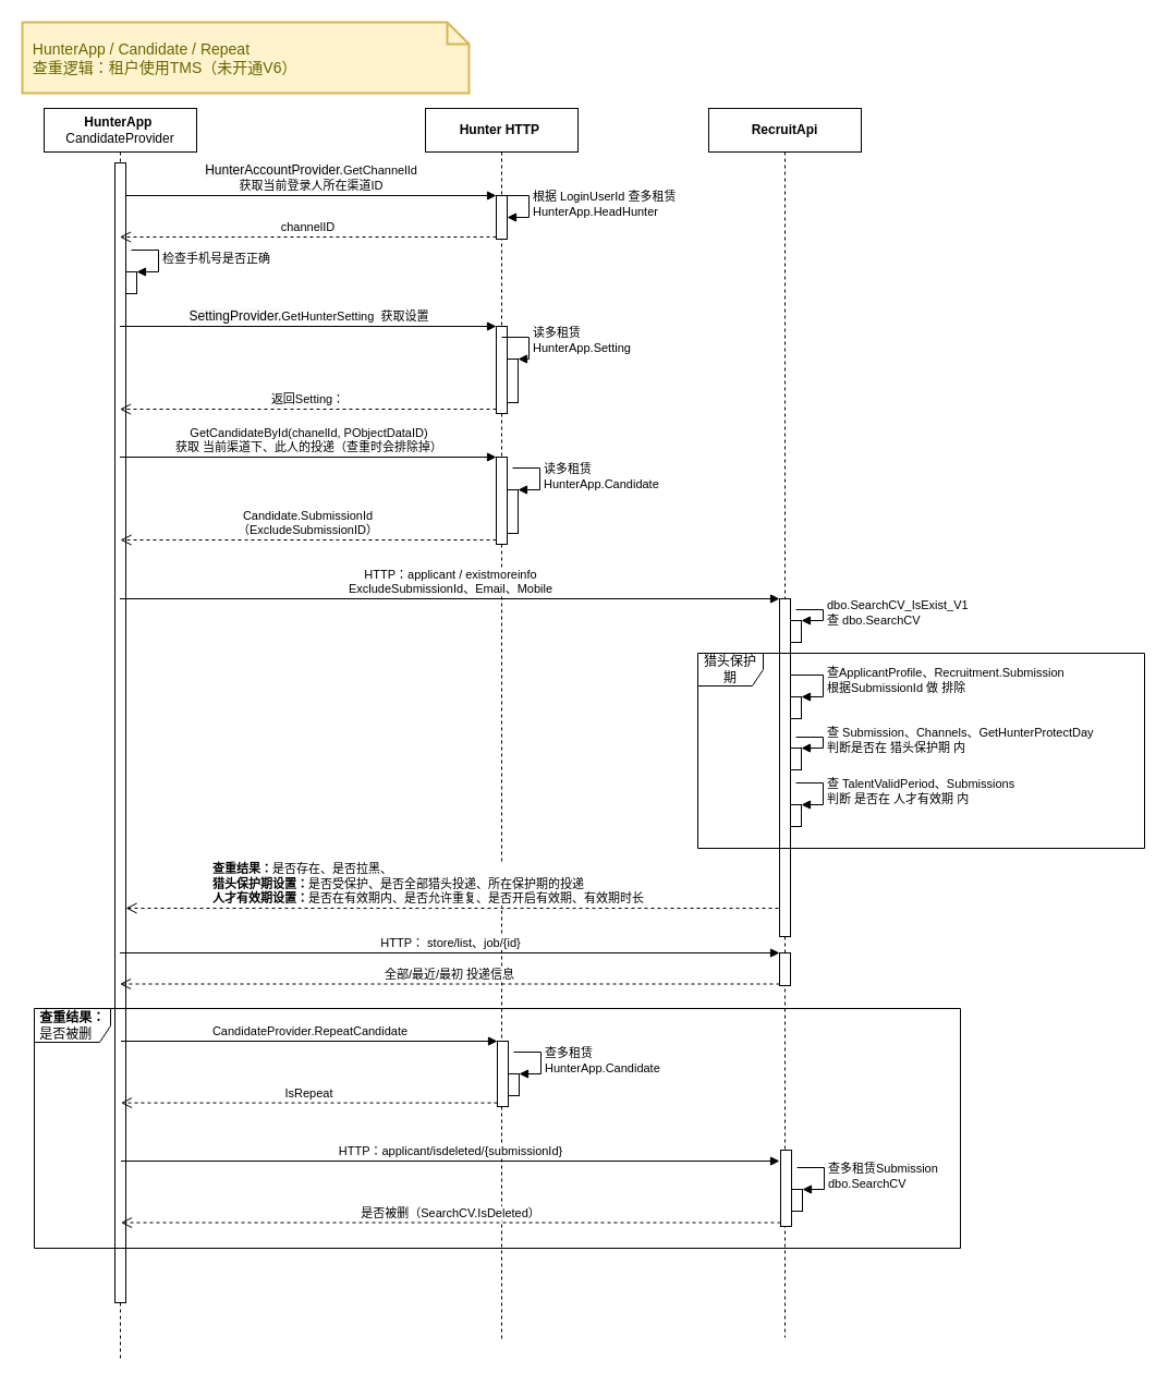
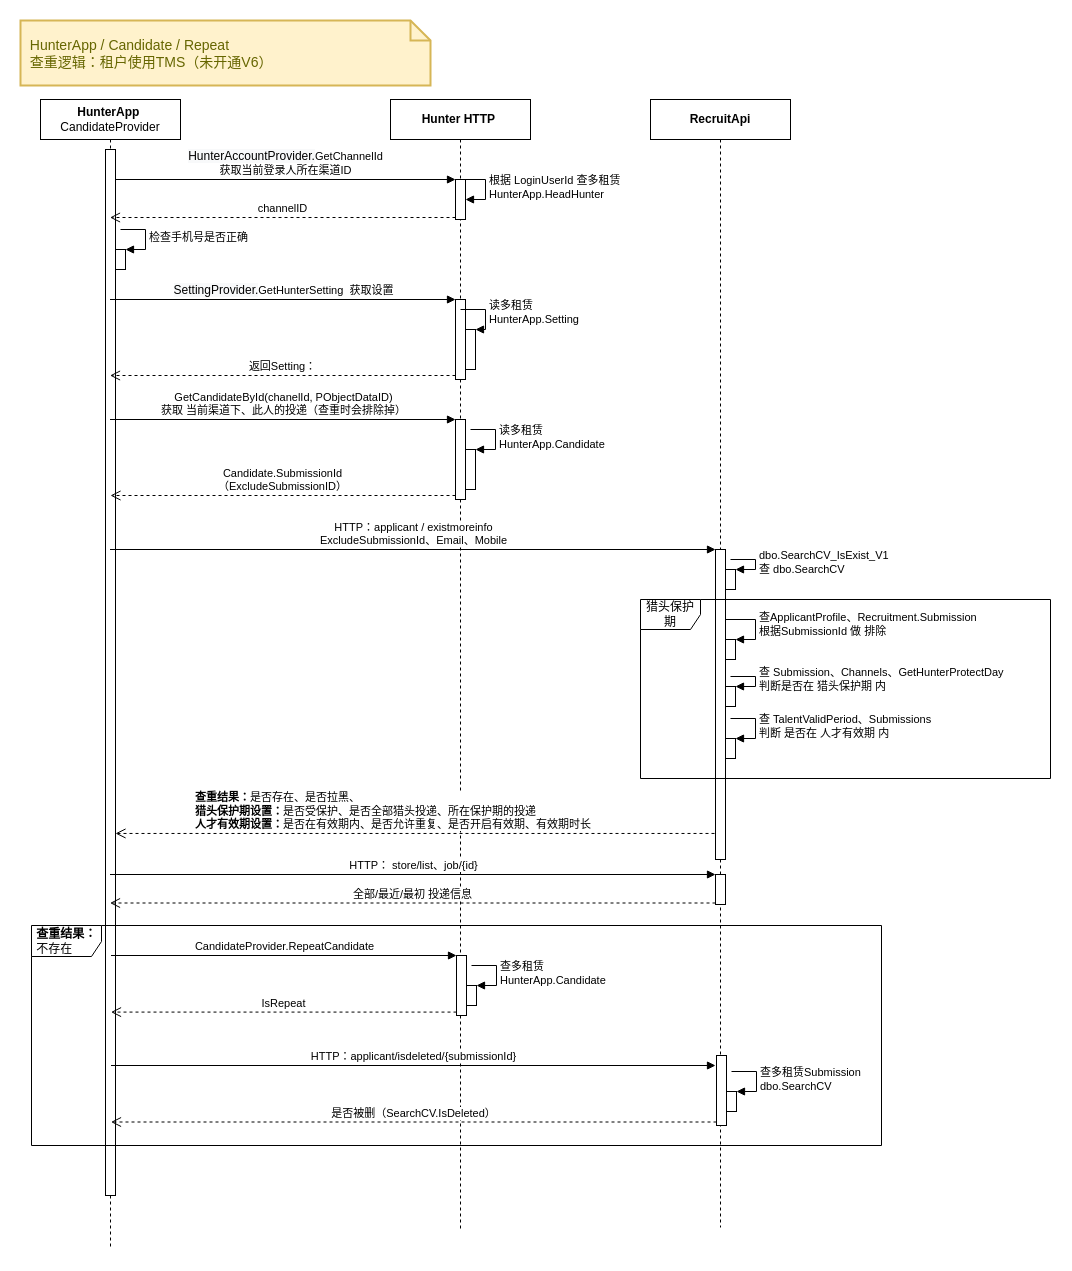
  <mxCell id="0" />
  <mxCell id="1" parent="0" />
  <mxCell id="2" value="&lt;b&gt;RecruitApi&lt;/b&gt;" style="shape=umlLifeline;perimeter=lifelinePerimeter;whiteSpace=wrap;html=1;container=1;collapsible=0;recursiveResize=0;outlineConnect=0;" vertex="1" parent="1"><mxGeometry x="650" y="99" width="140" height="1128" as="geometry" /></mxCell>
  <mxCell id="3" value="" style="html=1;points=[];perimeter=orthogonalPerimeter;" vertex="1" parent="2"><mxGeometry x="65" y="450" width="10" height="310" as="geometry" /></mxCell>
  <mxCell id="4" value="" style="html=1;points=[];perimeter=orthogonalPerimeter;" vertex="1" parent="2"><mxGeometry x="75" y="470" width="10" height="20" as="geometry" /></mxCell>
  <mxCell id="5" value="dbo.SearchCV_IsExist_V1&lt;br&gt;查 dbo.SearchCV" style="edgeStyle=orthogonalEdgeStyle;html=1;align=left;spacingLeft=2;endArrow=block;rounded=0;entryX=1;entryY=0;" edge="1" target="4" parent="2"><mxGeometry relative="1" as="geometry"><mxPoint x="80" y="460" as="sourcePoint" /><Array as="points"><mxPoint x="105" y="460" /></Array></mxGeometry></mxCell>
  <mxCell id="6" value="" style="html=1;points=[];perimeter=orthogonalPerimeter;" vertex="1" parent="2"><mxGeometry x="75" y="540" width="10" height="20" as="geometry" /></mxCell>
  <mxCell id="7" value="查ApplicantProfile、Recruitment.Submission&lt;br&gt;根据SubmissionId 做 排除" style="edgeStyle=orthogonalEdgeStyle;html=1;align=left;spacingLeft=2;endArrow=block;rounded=0;entryX=1;entryY=0;" edge="1" target="6" parent="2" source="3"><mxGeometry relative="1" as="geometry"><mxPoint x="80" y="520" as="sourcePoint" /><Array as="points"><mxPoint x="105" y="520" /><mxPoint x="105" y="540" /></Array></mxGeometry></mxCell>
  <mxCell id="8" value="" style="html=1;points=[];perimeter=orthogonalPerimeter;" vertex="1" parent="2"><mxGeometry x="75" y="587" width="10" height="20" as="geometry" /></mxCell>
  <mxCell id="9" value="查&amp;nbsp;Submission、Channels、GetHunterProtectDay&lt;br&gt;判断是否在 猎头保护期 内" style="edgeStyle=orthogonalEdgeStyle;html=1;align=left;spacingLeft=2;endArrow=block;rounded=0;entryX=1;entryY=0;" edge="1" target="8" parent="2"><mxGeometry relative="1" as="geometry"><mxPoint x="80" y="577" as="sourcePoint" /><Array as="points"><mxPoint x="105" y="577" /></Array></mxGeometry></mxCell>
  <mxCell id="10" value="" style="html=1;points=[];perimeter=orthogonalPerimeter;" vertex="1" parent="2"><mxGeometry x="75" y="639" width="10" height="20" as="geometry" /></mxCell>
  <mxCell id="11" value="查 TalentValidPeriod、Submissions&lt;br&gt;判断 是否在 人才有效期 内" style="edgeStyle=orthogonalEdgeStyle;html=1;align=left;spacingLeft=2;endArrow=block;rounded=0;entryX=1;entryY=0;" edge="1" target="10" parent="2"><mxGeometry relative="1" as="geometry"><mxPoint x="80" y="619" as="sourcePoint" /><Array as="points"><mxPoint x="105" y="619" /></Array></mxGeometry></mxCell>
  <mxCell id="12" value="" style="html=1;points=[];perimeter=orthogonalPerimeter;" vertex="1" parent="2"><mxGeometry x="65" y="775" width="10" height="30" as="geometry" /></mxCell>
  <mxCell id="13" value="" style="html=1;points=[];perimeter=orthogonalPerimeter;" vertex="1" parent="2"><mxGeometry x="66" y="956" width="10" height="70" as="geometry" /></mxCell>
  <mxCell id="14" value="" style="html=1;points=[];perimeter=orthogonalPerimeter;" vertex="1" parent="2"><mxGeometry x="76" y="992" width="10" height="20" as="geometry" /></mxCell>
  <mxCell id="15" value="查多租赁Submission&lt;br&gt;dbo.SearchCV" style="edgeStyle=orthogonalEdgeStyle;html=1;align=left;spacingLeft=2;endArrow=block;rounded=0;entryX=1;entryY=0;" edge="1" target="14" parent="2"><mxGeometry relative="1" as="geometry"><mxPoint x="81" y="972" as="sourcePoint" /><Array as="points"><mxPoint x="106" y="972" /></Array></mxGeometry></mxCell>
  <mxCell id="16" value="猎头保护期" style="shape=umlFrame;whiteSpace=wrap;html=1;" vertex="1" parent="1"><mxGeometry x="640" y="599" width="410" height="179" as="geometry" /></mxCell>
  <mxCell id="17" value="&lt;b&gt;HunterApp&amp;nbsp; &lt;/b&gt;CandidateProvider" style="shape=umlLifeline;perimeter=lifelinePerimeter;whiteSpace=wrap;html=1;container=1;collapsible=0;recursiveResize=0;outlineConnect=0;" vertex="1" parent="1"><mxGeometry x="40" y="99" width="140" height="1150" as="geometry" /></mxCell>
  <mxCell id="18" value="" style="html=1;points=[];perimeter=orthogonalPerimeter;" vertex="1" parent="17"><mxGeometry x="65" y="50" width="10" height="1046" as="geometry" /></mxCell>
  <mxCell id="19" value="" style="html=1;points=[];perimeter=orthogonalPerimeter;" vertex="1" parent="17"><mxGeometry x="75" y="150" width="10" height="20" as="geometry" /></mxCell>
  <mxCell id="20" value="检查手机号是否正确" style="edgeStyle=orthogonalEdgeStyle;html=1;align=left;spacingLeft=2;endArrow=block;rounded=0;entryX=1;entryY=0;" edge="1" target="19" parent="17"><mxGeometry relative="1" as="geometry"><mxPoint x="80" y="130" as="sourcePoint" /><Array as="points"><mxPoint x="105" y="130" /></Array></mxGeometry></mxCell>
  <mxCell id="21" value="&lt;b&gt;Hunter HTTP&lt;/b&gt;&amp;nbsp;" style="shape=umlLifeline;perimeter=lifelinePerimeter;whiteSpace=wrap;html=1;container=1;collapsible=0;recursiveResize=0;outlineConnect=0;" vertex="1" parent="1"><mxGeometry x="390" y="99" width="140" height="1129" as="geometry" /></mxCell>
  <mxCell id="22" value="" style="html=1;points=[];perimeter=orthogonalPerimeter;" vertex="1" parent="21"><mxGeometry x="65" y="80" width="10" height="40" as="geometry" /></mxCell>
  <mxCell id="23" value="" style="html=1;points=[];perimeter=orthogonalPerimeter;" vertex="1" parent="21"><mxGeometry x="65" y="100" width="10" as="geometry" /></mxCell>
  <mxCell id="24" value="根据 LoginUserId 查多租赁&lt;br&gt;HunterApp.HeadHunter" style="edgeStyle=orthogonalEdgeStyle;html=1;align=left;spacingLeft=2;endArrow=block;rounded=0;entryX=1;entryY=0;" edge="1" target="23" parent="21"><mxGeometry relative="1" as="geometry"><mxPoint x="70" y="80" as="sourcePoint" /><Array as="points"><mxPoint x="95" y="80" /></Array></mxGeometry></mxCell>
  <mxCell id="25" value="" style="html=1;points=[];perimeter=orthogonalPerimeter;" vertex="1" parent="21"><mxGeometry x="65" y="200" width="10" height="80" as="geometry" /></mxCell>
  <mxCell id="26" value="" style="html=1;points=[];perimeter=orthogonalPerimeter;" vertex="1" parent="21"><mxGeometry x="75" y="230" width="10" height="40" as="geometry" /></mxCell>
  <mxCell id="27" value="读多租赁 &lt;br&gt;HunterApp.Setting" style="edgeStyle=orthogonalEdgeStyle;html=1;align=left;spacingLeft=2;endArrow=block;rounded=0;entryX=1;entryY=0;" edge="1" target="26" parent="21"><mxGeometry relative="1" as="geometry"><mxPoint x="70" y="210" as="sourcePoint" /><Array as="points"><mxPoint x="95" y="210" /></Array></mxGeometry></mxCell>
  <mxCell id="28" value="" style="html=1;points=[];perimeter=orthogonalPerimeter;" vertex="1" parent="21"><mxGeometry x="65" y="320" width="10" height="80" as="geometry" /></mxCell>
  <mxCell id="29" value="" style="html=1;points=[];perimeter=orthogonalPerimeter;" vertex="1" parent="21"><mxGeometry x="75" y="350" width="10" height="40" as="geometry" /></mxCell>
  <mxCell id="30" value="读多租赁&lt;br&gt;HunterApp.Candidate" style="edgeStyle=orthogonalEdgeStyle;html=1;align=left;spacingLeft=2;endArrow=block;rounded=0;entryX=1;entryY=0;" edge="1" target="29" parent="21"><mxGeometry relative="1" as="geometry"><mxPoint x="80" y="330" as="sourcePoint" /><Array as="points"><mxPoint x="105" y="330" /></Array></mxGeometry></mxCell>
  <mxCell id="31" value="" style="html=1;points=[];perimeter=orthogonalPerimeter;" vertex="1" parent="21"><mxGeometry x="66" y="856" width="10" height="60" as="geometry" /></mxCell>
  <mxCell id="32" value="" style="html=1;points=[];perimeter=orthogonalPerimeter;" vertex="1" parent="21"><mxGeometry x="76" y="886" width="10" height="20" as="geometry" /></mxCell>
  <mxCell id="33" value="查多租赁&lt;br&gt;HunterApp.Candidate" style="edgeStyle=orthogonalEdgeStyle;html=1;align=left;spacingLeft=2;endArrow=block;rounded=0;entryX=1;entryY=0;" edge="1" target="32" parent="21"><mxGeometry relative="1" as="geometry"><mxPoint x="81" y="866" as="sourcePoint" /><Array as="points"><mxPoint x="106" y="866" /></Array></mxGeometry></mxCell>
  <mxCell id="34" value="&lt;span style=&quot;font-size: 12px ; background-color: rgb(248 , 249 , 250)&quot;&gt;HunterAccountProvider.&lt;/span&gt;GetChannelId &lt;br&gt;获取当前登录人所在渠道ID" style="html=1;verticalAlign=bottom;endArrow=block;entryX=0;entryY=0;" edge="1" target="22" parent="1" source="18"><mxGeometry relative="1" as="geometry"><mxPoint x="255" y="169" as="sourcePoint" /></mxGeometry></mxCell>
  <mxCell id="35" value="channelID" style="html=1;verticalAlign=bottom;endArrow=open;dashed=1;endSize=8;exitX=0;exitY=0.95;" edge="1" source="22" parent="1" target="17"><mxGeometry relative="1" as="geometry"><mxPoint x="255" y="245" as="targetPoint" /></mxGeometry></mxCell>
  <mxCell id="36" value="&lt;span style=&quot;font-size: 12px ; background-color: rgb(248 , 249 , 250)&quot;&gt;SettingProvider.&lt;/span&gt;GetHunterSetting&amp;nbsp; 获取设置" style="html=1;verticalAlign=bottom;endArrow=block;entryX=0;entryY=0;" edge="1" target="25" parent="1" source="17"><mxGeometry relative="1" as="geometry"><mxPoint x="505" y="306" as="sourcePoint" /></mxGeometry></mxCell>
  <mxCell id="37" value="返回Setting：" style="html=1;verticalAlign=bottom;endArrow=open;dashed=1;endSize=8;exitX=0;exitY=0.95;" edge="1" source="25" parent="1" target="17"><mxGeometry relative="1" as="geometry"><mxPoint x="505" y="382" as="targetPoint" /></mxGeometry></mxCell>
  <mxCell id="38" value="GetCandidateById(chanelId, PObjectDataID)&lt;br&gt;获取 当前渠道下、此人的投递（查重时会排除掉）" style="html=1;verticalAlign=bottom;endArrow=block;entryX=0;entryY=0;" edge="1" target="28" parent="1" source="17"><mxGeometry relative="1" as="geometry"><mxPoint x="385" y="419" as="sourcePoint" /></mxGeometry></mxCell>
  <mxCell id="39" value="Candidate.SubmissionId&lt;br&gt;（ExcludeSubmissionID）" style="html=1;verticalAlign=bottom;endArrow=open;dashed=1;endSize=8;exitX=0;exitY=0.95;" edge="1" source="28" parent="1"><mxGeometry relative="1" as="geometry"><mxPoint x="110" y="495" as="targetPoint" /></mxGeometry></mxCell>
  <mxCell id="40" value="HTTP：applicant / existmoreinfo&lt;br&gt;ExcludeSubmissionId、Email、Mobile" style="html=1;verticalAlign=bottom;endArrow=block;entryX=0;entryY=0;" edge="1" target="3" parent="1" source="17"><mxGeometry relative="1" as="geometry"><mxPoint x="705" y="529" as="sourcePoint" /></mxGeometry></mxCell>
  <mxCell id="41" value="&lt;b&gt;查重结果：&lt;/b&gt;是否存在、是否拉黑、&lt;br&gt;&lt;b&gt;猎头保护期设置：&lt;/b&gt;是否受保护、是否全部猎头投递、所在保护期的投递&lt;br&gt;&lt;b&gt;人才有效期设置：&lt;/b&gt;是否在有效期内、是否允许重复、是否开启有效期、有效期时长" style="html=1;verticalAlign=bottom;endArrow=open;dashed=1;endSize=8;exitX=-0.1;exitY=0.916;exitDx=0;exitDy=0;exitPerimeter=0;align=left;" edge="1" source="3" parent="1" target="18"><mxGeometry x="0.74" relative="1" as="geometry"><mxPoint x="705" y="605" as="targetPoint" /><mxPoint as="offset" /></mxGeometry></mxCell>
  <mxCell id="42" value="HTTP：&amp;nbsp;store/list、job/{id}" style="html=1;verticalAlign=bottom;endArrow=block;entryX=0;entryY=0;" edge="1" target="12" parent="1" source="17"><mxGeometry relative="1" as="geometry"><mxPoint x="645" y="899" as="sourcePoint" /></mxGeometry></mxCell>
  <mxCell id="43" value="全部/最近/最初 投递信息" style="html=1;verticalAlign=bottom;endArrow=open;dashed=1;endSize=8;exitX=0;exitY=0.95;" edge="1" source="12" parent="1" target="17"><mxGeometry relative="1" as="geometry"><mxPoint x="645" y="975" as="targetPoint" /></mxGeometry></mxCell>
  <mxCell id="44" value="CandidateProvider.RepeatCandidate" style="html=1;verticalAlign=bottom;endArrow=block;entryX=0;entryY=0;" edge="1" target="31" parent="1"><mxGeometry relative="1" as="geometry"><mxPoint x="110.5" y="955" as="sourcePoint" /></mxGeometry></mxCell>
  <mxCell id="45" value="IsRepeat" style="html=1;verticalAlign=bottom;endArrow=open;dashed=1;endSize=8;exitX=0;exitY=0.943;exitDx=0;exitDy=0;exitPerimeter=0;" edge="1" source="31" parent="1"><mxGeometry relative="1" as="geometry"><mxPoint x="110.5" y="1011.58" as="targetPoint" /></mxGeometry></mxCell>
  <mxCell id="46" value="HTTP：applicant/isdeleted/{submissionId}" style="html=1;verticalAlign=bottom;endArrow=block;" edge="1" parent="1"><mxGeometry relative="1" as="geometry"><mxPoint x="110.5" y="1065" as="sourcePoint" /><mxPoint x="715" y="1065" as="targetPoint" /></mxGeometry></mxCell>
  <mxCell id="47" value="是否被删（SearchCV.IsDeleted）" style="html=1;verticalAlign=bottom;endArrow=open;dashed=1;endSize=8;exitX=0;exitY=0.95;" edge="1" source="13" parent="1"><mxGeometry relative="1" as="geometry"><mxPoint x="110.5" y="1121.5" as="targetPoint" /></mxGeometry></mxCell>
- <mxCell id="48" value="&lt;b&gt;&amp;nbsp;查重结果：&lt;br&gt;&lt;/b&gt;&amp;nbsp;是否被删" style="shape=umlFrame;whiteSpace=wrap;html=1;width=70;height=31;align=left;" vertex="1" parent="1"><mxGeometry x="31" y="925" width="850" height="220" as="geometry" /></mxCell>
+ <mxCell id="48" value="&lt;b&gt;&amp;nbsp;查重结果：&lt;br&gt;&lt;/b&gt;&amp;nbsp;不存在" style="shape=umlFrame;whiteSpace=wrap;html=1;width=70;height=31;align=left;" vertex="1" parent="1"><mxGeometry x="31" y="925" width="850" height="220" as="geometry" /></mxCell>
  <mxCell id="49" value="&amp;nbsp; HunterApp / Candidate / Repeat&lt;br&gt;&amp;nbsp; 查重逻辑：租户使用TMS（未开通V6）" style="shape=note;strokeWidth=2;fontSize=14;size=20;whiteSpace=wrap;html=1;fillColor=#fff2cc;strokeColor=#d6b656;fontColor=#666600;align=left;" vertex="1" parent="1"><mxGeometry x="20" y="20" width="410" height="65" as="geometry" /></mxCell>
